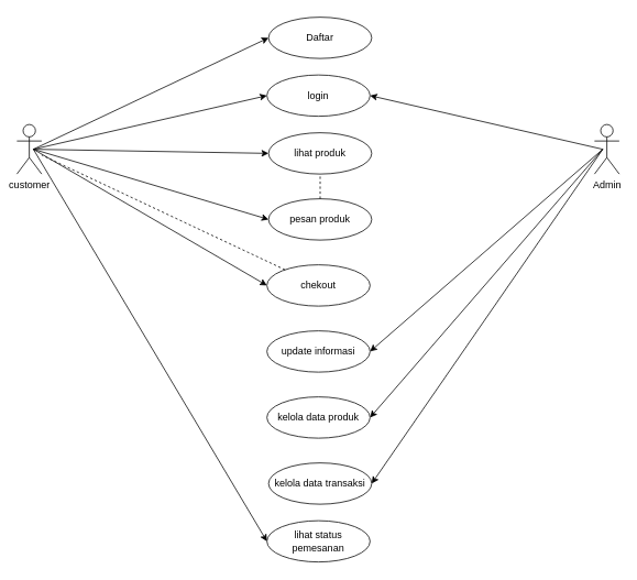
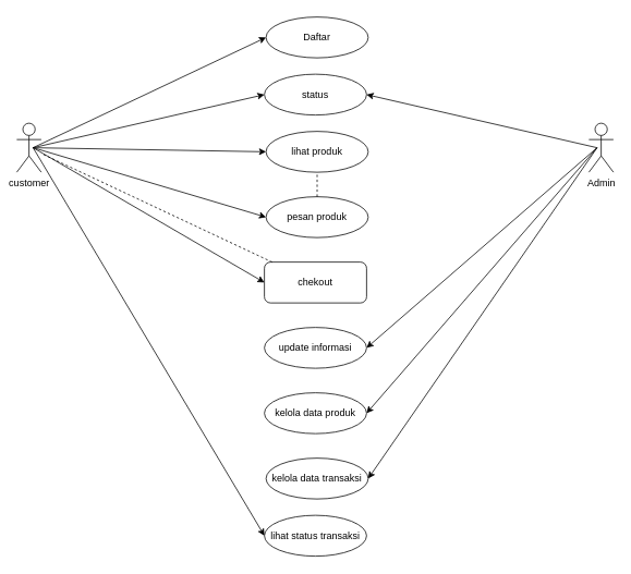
  <mxCell id="0" />
  <mxCell id="1" parent="0" />
  <mxCell id="2" value="customer" style="shape=umlActor;verticalLabelPosition=bottom;verticalAlign=top;html=1;outlineConnect=0;" vertex="1" parent="1"><mxGeometry x="20" y="150" width="30" height="60" as="geometry" /></mxCell>
  <mxCell id="3" value="Admin" style="shape=umlActor;verticalLabelPosition=bottom;verticalAlign=top;html=1;outlineConnect=0;" vertex="1" parent="1"><mxGeometry x="720" y="150" width="30" height="60" as="geometry" /></mxCell>
  <mxCell id="4" value="Daftar" style="ellipse;whiteSpace=wrap;html=1;" vertex="1" parent="1"><mxGeometry x="325" y="20" width="125" height="50" as="geometry" /></mxCell>
- <mxCell id="5" value="login" style="ellipse;whiteSpace=wrap;html=1;" vertex="1" parent="1"><mxGeometry x="323" y="90" width="125" height="50" as="geometry" /></mxCell>
+ <mxCell id="5" value="status" style="ellipse;whiteSpace=wrap;html=1;" vertex="1" parent="1"><mxGeometry x="323" y="90" width="125" height="50" as="geometry" /></mxCell>
  <mxCell id="6" value="update informasi" style="ellipse;whiteSpace=wrap;html=1;" vertex="1" parent="1"><mxGeometry x="323" y="400" width="125" height="50" as="geometry" /></mxCell>
  <mxCell id="7" value="lihat produk" style="ellipse;whiteSpace=wrap;html=1;" vertex="1" parent="1"><mxGeometry x="325" y="160" width="125" height="50" as="geometry" /></mxCell>
  <mxCell id="8" value="pesan produk" style="ellipse;whiteSpace=wrap;html=1;" vertex="1" parent="1"><mxGeometry x="325" y="240" width="125" height="50" as="geometry" /></mxCell>
- <mxCell id="9" value="chekout" style="ellipse;whiteSpace=wrap;html=1;" vertex="1" parent="1"><mxGeometry x="323" y="320" width="125" height="50" as="geometry" /></mxCell>
+ <mxCell id="9" value="chekout" style="whiteSpace=wrap;html=1;rounded=1;" vertex="1" parent="1"><mxGeometry x="323" y="320" width="125" height="50" as="geometry" /></mxCell>
  <mxCell id="10" value="" style="endArrow=classic;startArrow=classic;html=1;rounded=0;entryX=0;entryY=0.5;entryDx=0;entryDy=0;exitX=0;exitY=0.5;exitDx=0;exitDy=0;" edge="1" parent="1" source="5" target="4"><mxGeometry width="50" height="50" relative="1" as="geometry"><mxPoint x="360" y="230" as="sourcePoint" /><mxPoint x="410" y="180" as="targetPoint" /><Array as="points"><mxPoint x="40" y="180" /></Array></mxGeometry></mxCell>
  <mxCell id="11" value="" style="endArrow=classic;startArrow=classic;html=1;rounded=0;entryX=0;entryY=0.5;entryDx=0;entryDy=0;exitX=0;exitY=0.5;exitDx=0;exitDy=0;" edge="1" parent="1" source="8" target="7"><mxGeometry width="50" height="50" relative="1" as="geometry"><mxPoint x="360" y="230" as="sourcePoint" /><mxPoint x="410" y="180" as="targetPoint" /><Array as="points"><mxPoint x="40" y="180" /></Array></mxGeometry></mxCell>
  <mxCell id="12" value="" style="endArrow=none;dashed=1;html=1;rounded=0;entryX=0.5;entryY=1;entryDx=0;entryDy=0;exitX=0.5;exitY=0;exitDx=0;exitDy=0;" edge="1" parent="1" source="8" target="7"><mxGeometry width="50" height="50" relative="1" as="geometry"><mxPoint x="360" y="330" as="sourcePoint" /><mxPoint x="410" y="280" as="targetPoint" /></mxGeometry></mxCell>
  <mxCell id="13" value="" style="endArrow=none;dashed=1;html=1;rounded=0;" edge="1" parent="1" source="9" target="2"><mxGeometry width="50" height="50" relative="1" as="geometry"><mxPoint x="360" y="330" as="sourcePoint" /><mxPoint x="410" y="280" as="targetPoint" /></mxGeometry></mxCell>
  <mxCell id="14" value="kelola data produk" style="ellipse;whiteSpace=wrap;html=1;" vertex="1" parent="1"><mxGeometry x="323" y="480" width="125" height="50" as="geometry" /></mxCell>
  <mxCell id="15" value="kelola data transaksi" style="ellipse;whiteSpace=wrap;html=1;" vertex="1" parent="1"><mxGeometry x="325" y="560" width="125" height="50" as="geometry" /></mxCell>
- <mxCell id="16" value="lihat status pemesanan" style="ellipse;whiteSpace=wrap;html=1;" vertex="1" parent="1"><mxGeometry x="323" y="630" width="125" height="50" as="geometry" /></mxCell>
+ <mxCell id="16" value="lihat status transaksi" style="ellipse;whiteSpace=wrap;html=1;" vertex="1" parent="1"><mxGeometry x="323" y="630" width="125" height="50" as="geometry" /></mxCell>
  <mxCell id="17" value="" style="endArrow=classic;startArrow=classic;html=1;rounded=0;entryX=0;entryY=0.5;entryDx=0;entryDy=0;exitX=0;exitY=0.5;exitDx=0;exitDy=0;" edge="1" parent="1" source="16" target="9"><mxGeometry width="50" height="50" relative="1" as="geometry"><mxPoint x="280" y="410" as="sourcePoint" /><mxPoint x="410" y="310" as="targetPoint" /><Array as="points"><mxPoint x="40" y="180" /></Array></mxGeometry></mxCell>
  <mxCell id="18" value="" style="endArrow=classic;startArrow=classic;html=1;rounded=0;entryX=1;entryY=0.5;entryDx=0;entryDy=0;exitX=1;exitY=0.5;exitDx=0;exitDy=0;" edge="1" parent="1" source="6" target="5"><mxGeometry width="50" height="50" relative="1" as="geometry"><mxPoint x="470" y="180" as="sourcePoint" /><mxPoint x="620" y="180" as="targetPoint" /><Array as="points"><mxPoint x="730" y="180" /></Array></mxGeometry></mxCell>
  <mxCell id="19" value="" style="endArrow=classic;startArrow=classic;html=1;rounded=0;exitX=1;exitY=0.5;exitDx=0;exitDy=0;entryX=1;entryY=0.5;entryDx=0;entryDy=0;" edge="1" parent="1" source="15" target="14"><mxGeometry width="50" height="50" relative="1" as="geometry"><mxPoint x="360" y="560" as="sourcePoint" /><mxPoint x="410" y="510" as="targetPoint" /><Array as="points"><mxPoint x="730" y="180" /></Array></mxGeometry></mxCell>
